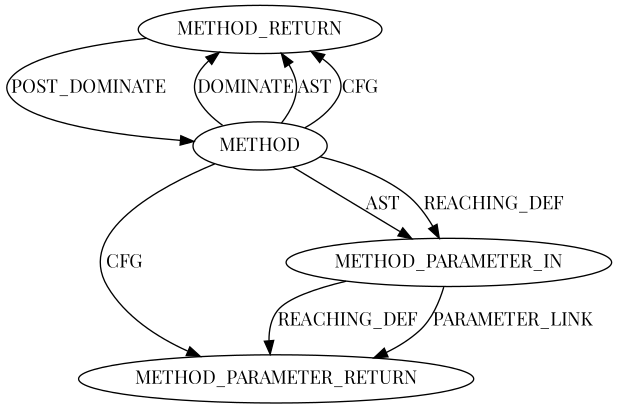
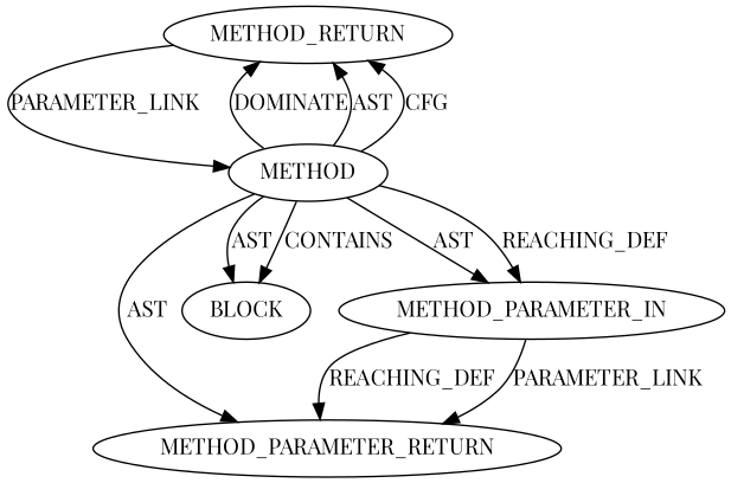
  digraph {
    fontname="Playfair Display"
    node [CODE="<empty>" EVALUATION_STRATEGY=BY_VALUE ORDER=1 TYPE_FULL_NAME=ANY fontname="Playfair Display"]
    edge [fontname="Playfair Display"]
    n1 [CODE=RET ORDER=2 label=METHOD_RETURN]
    n2 [AST_PARENT_FULL_NAME="<global>" AST_PARENT_TYPE=NAMESPACE_BLOCK FILENAME="<empty>" FULL_NAME=sink IS_EXTERNAL=true NAME=sink ORDER=0 label=METHOD EVALUATION_STRATEGY="" TYPE_FULL_NAME=""]
    n3 [CODE=p1 INDEX=1 IS_VARIADIC=false NAME=p1 label=METHOD_PARAMETER_RETURN]
+   n4 [ARGUMENT_INDEX=1 label=BLOCK EVALUATION_STRATEGY=""]
    n5 [CODE=p1 INDEX=1 IS_VARIADIC=false NAME=p1 label=METHOD_PARAMETER_IN]
-   n1 -> n2 [label=POST_DOMINATE]
+   n1 -> n2 [label=PARAMETER_LINK]
    n2 -> n1 [label=DOMINATE]
    n2 -> n1 [label=AST]
    n2 -> n1 [label=CFG]
-   n2 -> n3 [label=CFG]
+   n2 -> n3 [label=AST]
+   n2 -> n4 [label=AST]
+   n2 -> n4 [label=CONTAINS]
    n2 -> n5 [label=AST]
    n2 -> n5 [label=REACHING_DEF]
    n5 -> n3 [VARIABLE=p1 label=REACHING_DEF]
    n5 -> n3 [label=PARAMETER_LINK]
  }
